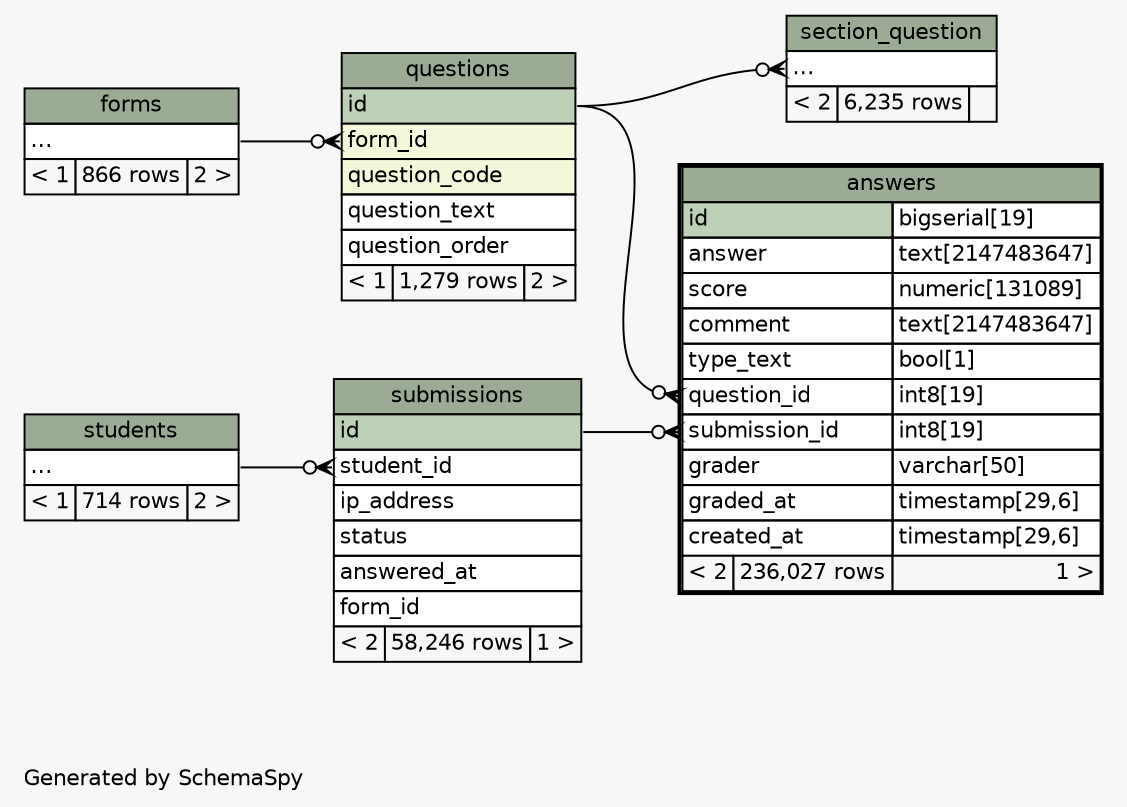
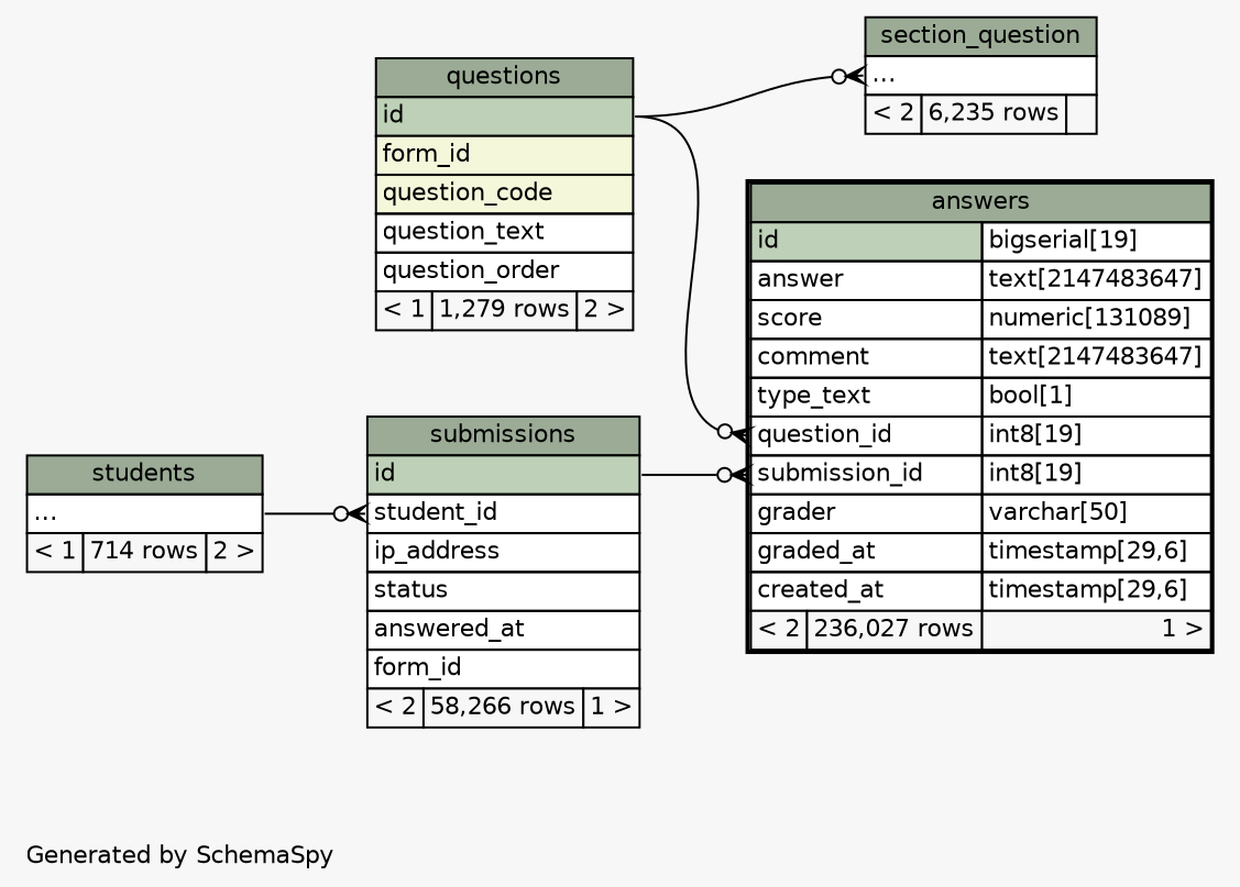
  digraph {
    bgcolor="#f7f7f7"
    fontname=Helvetica
    fontsize=11
    label="\nGenerated by SchemaSpy"
    labeljust=l
    nodesep=0.18
    rankdir=RL
    ranksep=0.46
    node [fontname=Helvetica fontsize=11 shape=plaintext]
    edge [arrowhead=none arrowsize=0.8 arrowtail=crowodot dir=back headport="id:e"]
    n1 [label=<     <TABLE BORDER="2" CELLBORDER="1" CELLSPACING="0" BGCOLOR="#ffffff">       <TR><TD COLSPAN="3" BGCOLOR="#9bab96" ALIGN="CENTER">answers</TD></TR>       <TR><TD PORT="id" COLSPAN="2" BGCOLOR="#bed1b8" ALIGN="LEFT">id</TD><TD PORT="id.type" ALIGN="LEFT">bigserial[19]</TD></TR>       <TR><TD PORT="answer" COLSPAN="2" ALIGN="LEFT">answer</TD><TD PORT="answer.type" ALIGN="LEFT">text[2147483647]</TD></TR>       <TR><TD PORT="score" COLSPAN="2" ALIGN="LEFT">score</TD><TD PORT="score.type" ALIGN="LEFT">numeric[131089]</TD></TR>       <TR><TD PORT="comment" COLSPAN="2" ALIGN="LEFT">comment</TD><TD PORT="comment.type" ALIGN="LEFT">text[2147483647]</TD></TR>       <TR><TD PORT="type_text" COLSPAN="2" ALIGN="LEFT">type_text</TD><TD PORT="type_text.type" ALIGN="LEFT">bool[1]</TD></TR>       <TR><TD PORT="question_id" COLSPAN="2" ALIGN="LEFT">question_id</TD><TD PORT="question_id.type" ALIGN="LEFT">int8[19]</TD></TR>       <TR><TD PORT="submission_id" COLSPAN="2" ALIGN="LEFT">submission_id</TD><TD PORT="submission_id.type" ALIGN="LEFT">int8[19]</TD></TR>       <TR><TD PORT="grader" COLSPAN="2" ALIGN="LEFT">grader</TD><TD PORT="grader.type" ALIGN="LEFT">varchar[50]</TD></TR>       <TR><TD PORT="graded_at" COLSPAN="2" ALIGN="LEFT">graded_at</TD><TD PORT="graded_at.type" ALIGN="LEFT">timestamp[29,6]</TD></TR>       <TR><TD PORT="created_at" COLSPAN="2" ALIGN="LEFT">created_at</TD><TD PORT="created_at.type" ALIGN="LEFT">timestamp[29,6]</TD></TR>       <TR><TD ALIGN="LEFT" BGCOLOR="#f7f7f7">&lt; 2</TD><TD ALIGN="RIGHT" BGCOLOR="#f7f7f7">236,027 rows</TD><TD ALIGN="RIGHT" BGCOLOR="#f7f7f7">1 &gt;</TD></TR>     </TABLE>>]
    n2 [label=<     <TABLE BORDER="0" CELLBORDER="1" CELLSPACING="0" BGCOLOR="#ffffff">       <TR><TD COLSPAN="3" BGCOLOR="#9bab96" ALIGN="CENTER">questions</TD></TR>       <TR><TD PORT="id" COLSPAN="3" BGCOLOR="#bed1b8" ALIGN="LEFT">id</TD></TR>       <TR><TD PORT="form_id" COLSPAN="3" BGCOLOR="#f4f7da" ALIGN="LEFT">form_id</TD></TR>       <TR><TD PORT="question_code" COLSPAN="3" BGCOLOR="#f4f7da" ALIGN="LEFT">question_code</TD></TR>       <TR><TD PORT="question_text" COLSPAN="3" ALIGN="LEFT">question_text</TD></TR>       <TR><TD PORT="question_order" COLSPAN="3" ALIGN="LEFT">question_order</TD></TR>       <TR><TD ALIGN="LEFT" BGCOLOR="#f7f7f7">&lt; 1</TD><TD ALIGN="RIGHT" BGCOLOR="#f7f7f7">1,279 rows</TD><TD ALIGN="RIGHT" BGCOLOR="#f7f7f7">2 &gt;</TD></TR>     </TABLE>>]
-   n3 [label=<     <TABLE BORDER="0" CELLBORDER="1" CELLSPACING="0" BGCOLOR="#ffffff">       <TR><TD COLSPAN="3" BGCOLOR="#9bab96" ALIGN="CENTER">submissions</TD></TR>       <TR><TD PORT="id" COLSPAN="3" BGCOLOR="#bed1b8" ALIGN="LEFT">id</TD></TR>       <TR><TD PORT="student_id" COLSPAN="3" ALIGN="LEFT">student_id</TD></TR>       <TR><TD PORT="ip_address" COLSPAN="3" ALIGN="LEFT">ip_address</TD></TR>       <TR><TD PORT="status" COLSPAN="3" ALIGN="LEFT">status</TD></TR>       <TR><TD PORT="answered_at" COLSPAN="3" ALIGN="LEFT">answered_at</TD></TR>       <TR><TD PORT="form_id" COLSPAN="3" ALIGN="LEFT">form_id</TD></TR>       <TR><TD ALIGN="LEFT" BGCOLOR="#f7f7f7">&lt; 2</TD><TD ALIGN="RIGHT" BGCOLOR="#f7f7f7">58,246 rows</TD><TD ALIGN="RIGHT" BGCOLOR="#f7f7f7">1 &gt;</TD></TR>     </TABLE>>]
-   n4 [label=<     <TABLE BORDER="0" CELLBORDER="1" CELLSPACING="0" BGCOLOR="#ffffff">       <TR><TD COLSPAN="3" BGCOLOR="#9bab96" ALIGN="CENTER">forms</TD></TR>       <TR><TD PORT="elipses" COLSPAN="3" ALIGN="LEFT">...</TD></TR>       <TR><TD ALIGN="LEFT" BGCOLOR="#f7f7f7">&lt; 1</TD><TD ALIGN="RIGHT" BGCOLOR="#f7f7f7">866 rows</TD><TD ALIGN="RIGHT" BGCOLOR="#f7f7f7">2 &gt;</TD></TR>     </TABLE>>]
+   n3 [label=<     <TABLE BORDER="0" CELLBORDER="1" CELLSPACING="0" BGCOLOR="#ffffff">       <TR><TD COLSPAN="3" BGCOLOR="#9bab96" ALIGN="CENTER">submissions</TD></TR>       <TR><TD PORT="id" COLSPAN="3" BGCOLOR="#bed1b8" ALIGN="LEFT">id</TD></TR>       <TR><TD PORT="student_id" COLSPAN="3" ALIGN="LEFT">student_id</TD></TR>       <TR><TD PORT="ip_address" COLSPAN="3" ALIGN="LEFT">ip_address</TD></TR>       <TR><TD PORT="status" COLSPAN="3" ALIGN="LEFT">status</TD></TR>       <TR><TD PORT="answered_at" COLSPAN="3" ALIGN="LEFT">answered_at</TD></TR>       <TR><TD PORT="form_id" COLSPAN="3" ALIGN="LEFT">form_id</TD></TR>       <TR><TD ALIGN="LEFT" BGCOLOR="#f7f7f7">&lt; 2</TD><TD ALIGN="RIGHT" BGCOLOR="#f7f7f7">58,266 rows</TD><TD ALIGN="RIGHT" BGCOLOR="#f7f7f7">1 &gt;</TD></TR>     </TABLE>>]
    n5 [label=<     <TABLE BORDER="0" CELLBORDER="1" CELLSPACING="0" BGCOLOR="#ffffff">       <TR><TD COLSPAN="3" BGCOLOR="#9bab96" ALIGN="CENTER">students</TD></TR>       <TR><TD PORT="elipses" COLSPAN="3" ALIGN="LEFT">...</TD></TR>       <TR><TD ALIGN="LEFT" BGCOLOR="#f7f7f7">&lt; 1</TD><TD ALIGN="RIGHT" BGCOLOR="#f7f7f7">714 rows</TD><TD ALIGN="RIGHT" BGCOLOR="#f7f7f7">2 &gt;</TD></TR>     </TABLE>>]
    n6 [label=<     <TABLE BORDER="0" CELLBORDER="1" CELLSPACING="0" BGCOLOR="#ffffff">       <TR><TD COLSPAN="3" BGCOLOR="#9bab96" ALIGN="CENTER">section_question</TD></TR>       <TR><TD PORT="elipses" COLSPAN="3" ALIGN="LEFT">...</TD></TR>       <TR><TD ALIGN="LEFT" BGCOLOR="#f7f7f7">&lt; 2</TD><TD ALIGN="RIGHT" BGCOLOR="#f7f7f7">6,235 rows</TD><TD ALIGN="RIGHT" BGCOLOR="#f7f7f7">  </TD></TR>     </TABLE>>]
    n1 -> n2 [tailport="question_id:w"]
    n1 -> n3 [tailport="submission_id:w"]
-   n2 -> n4 [headport="elipses:e" tailport="form_id:w"]
    n3 -> n5 [headport="elipses:e" tailport="student_id:w"]
    n6 -> n2 [tailport="elipses:w"]
  }
